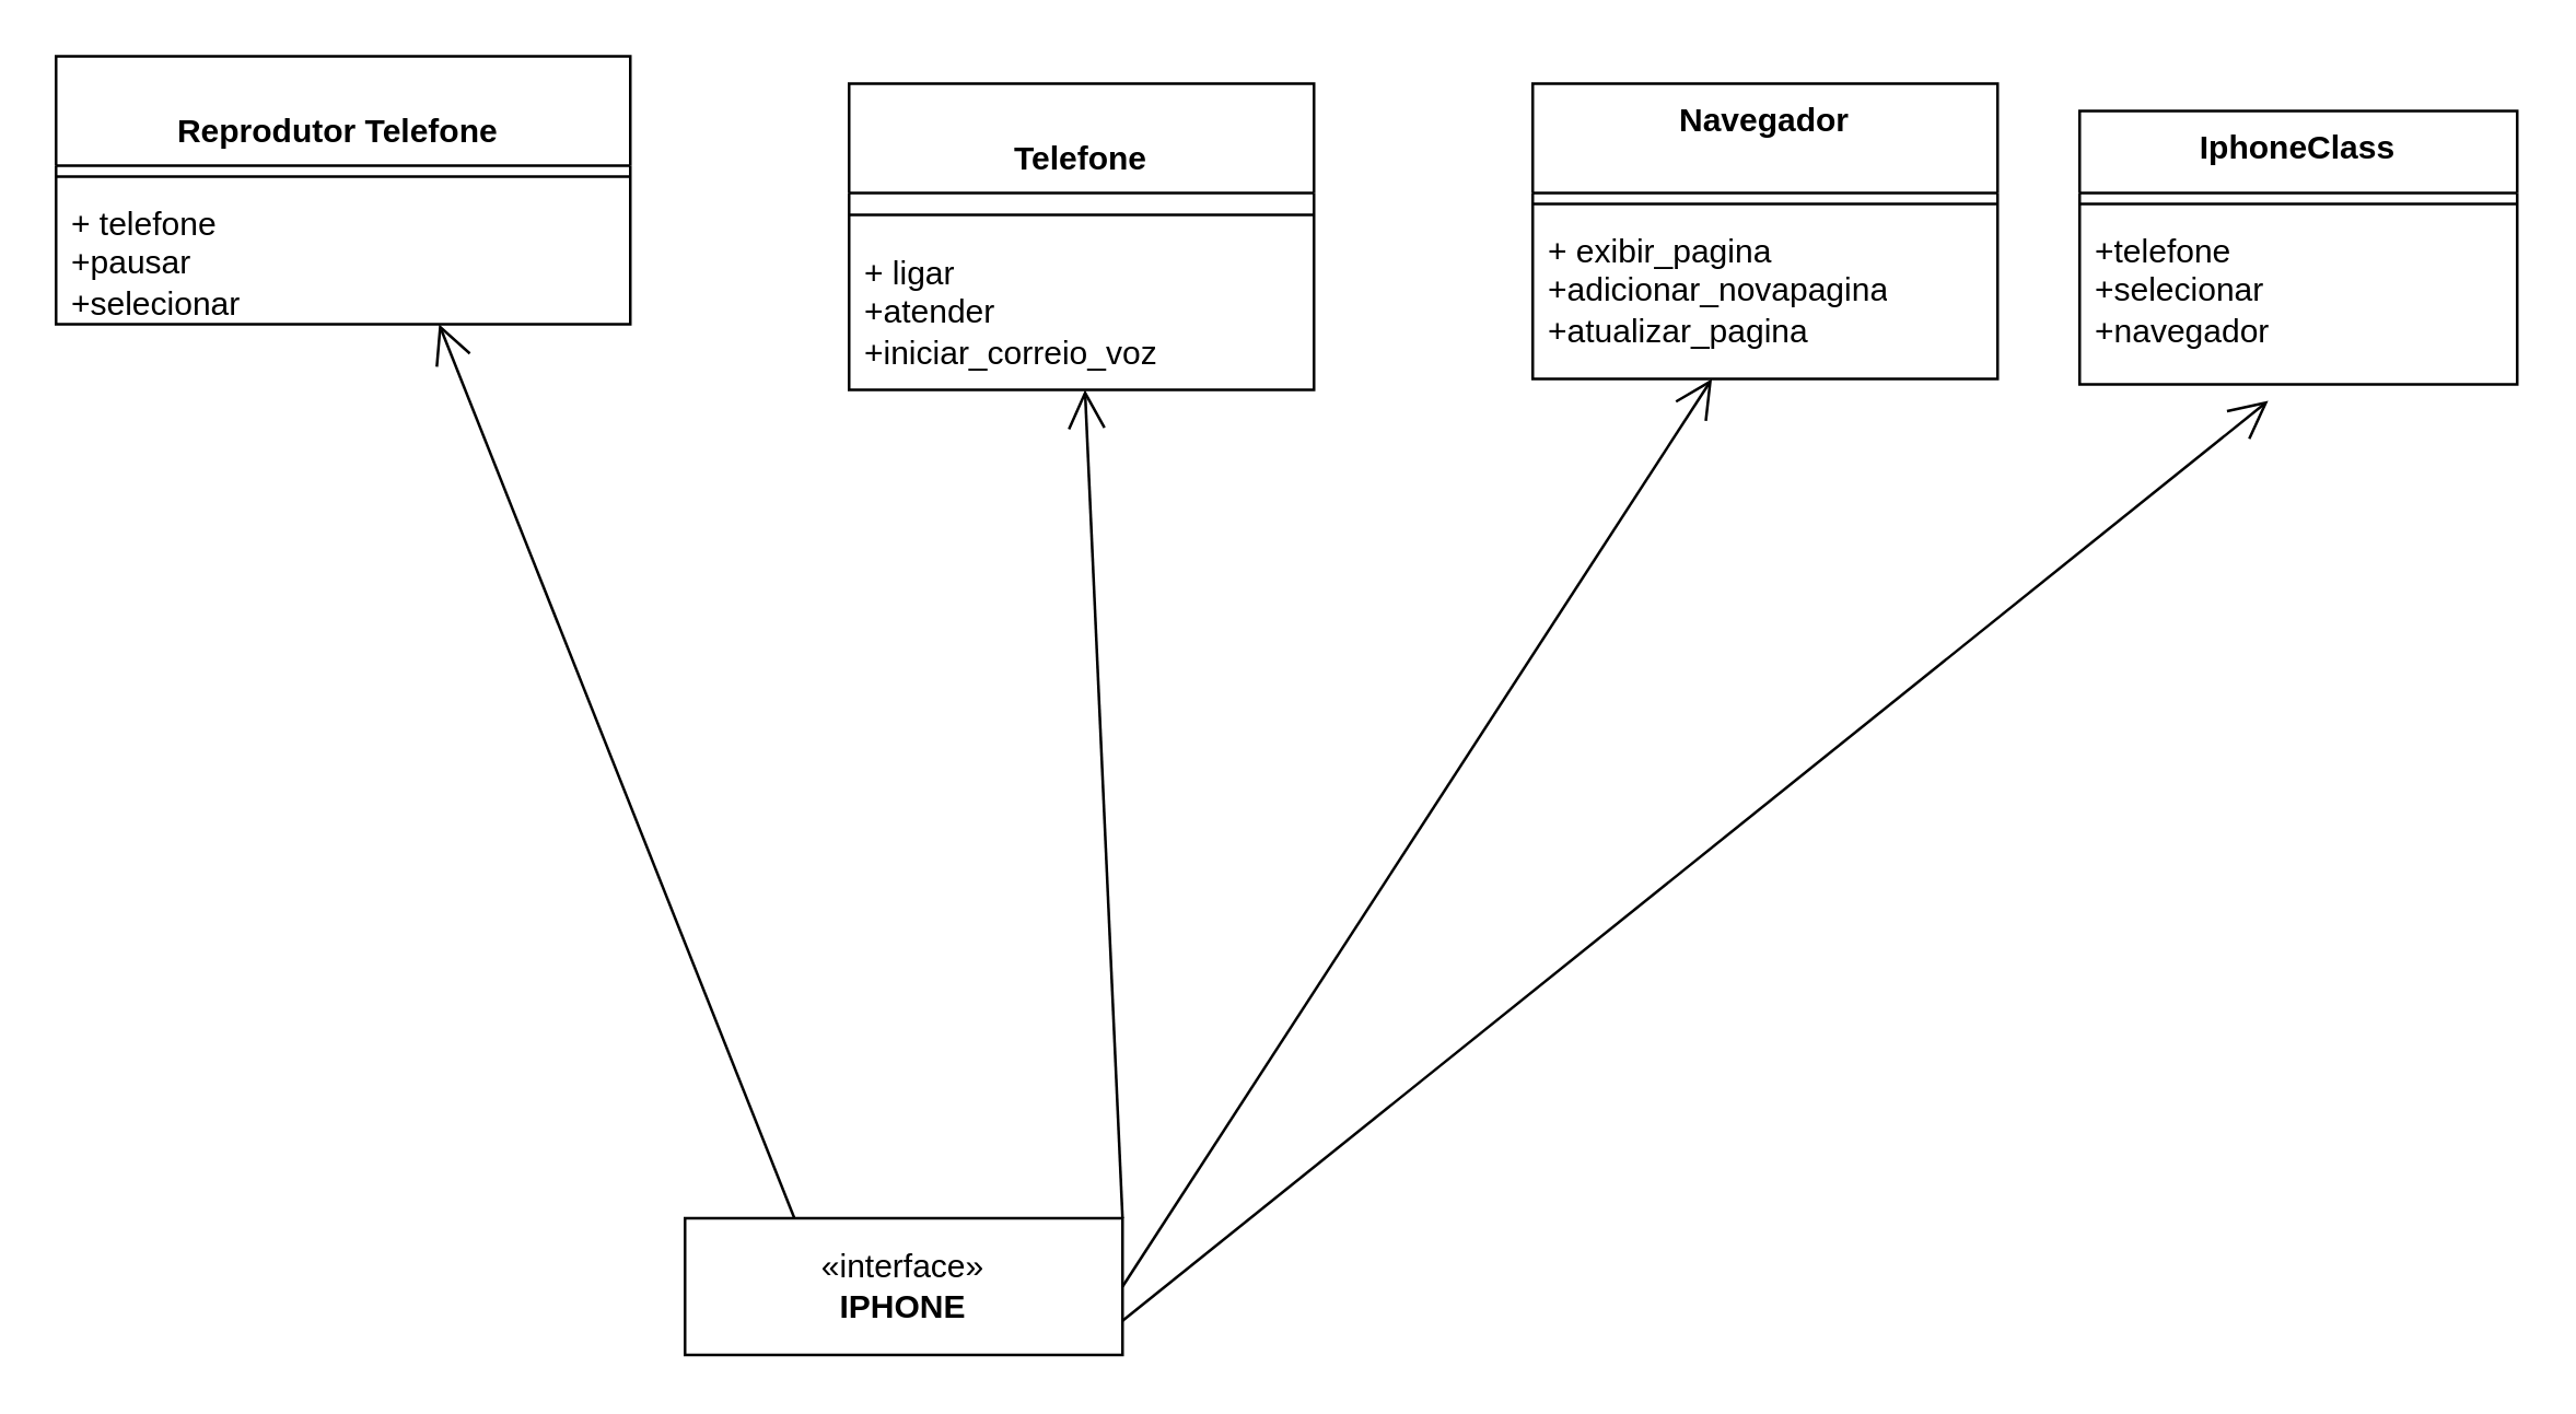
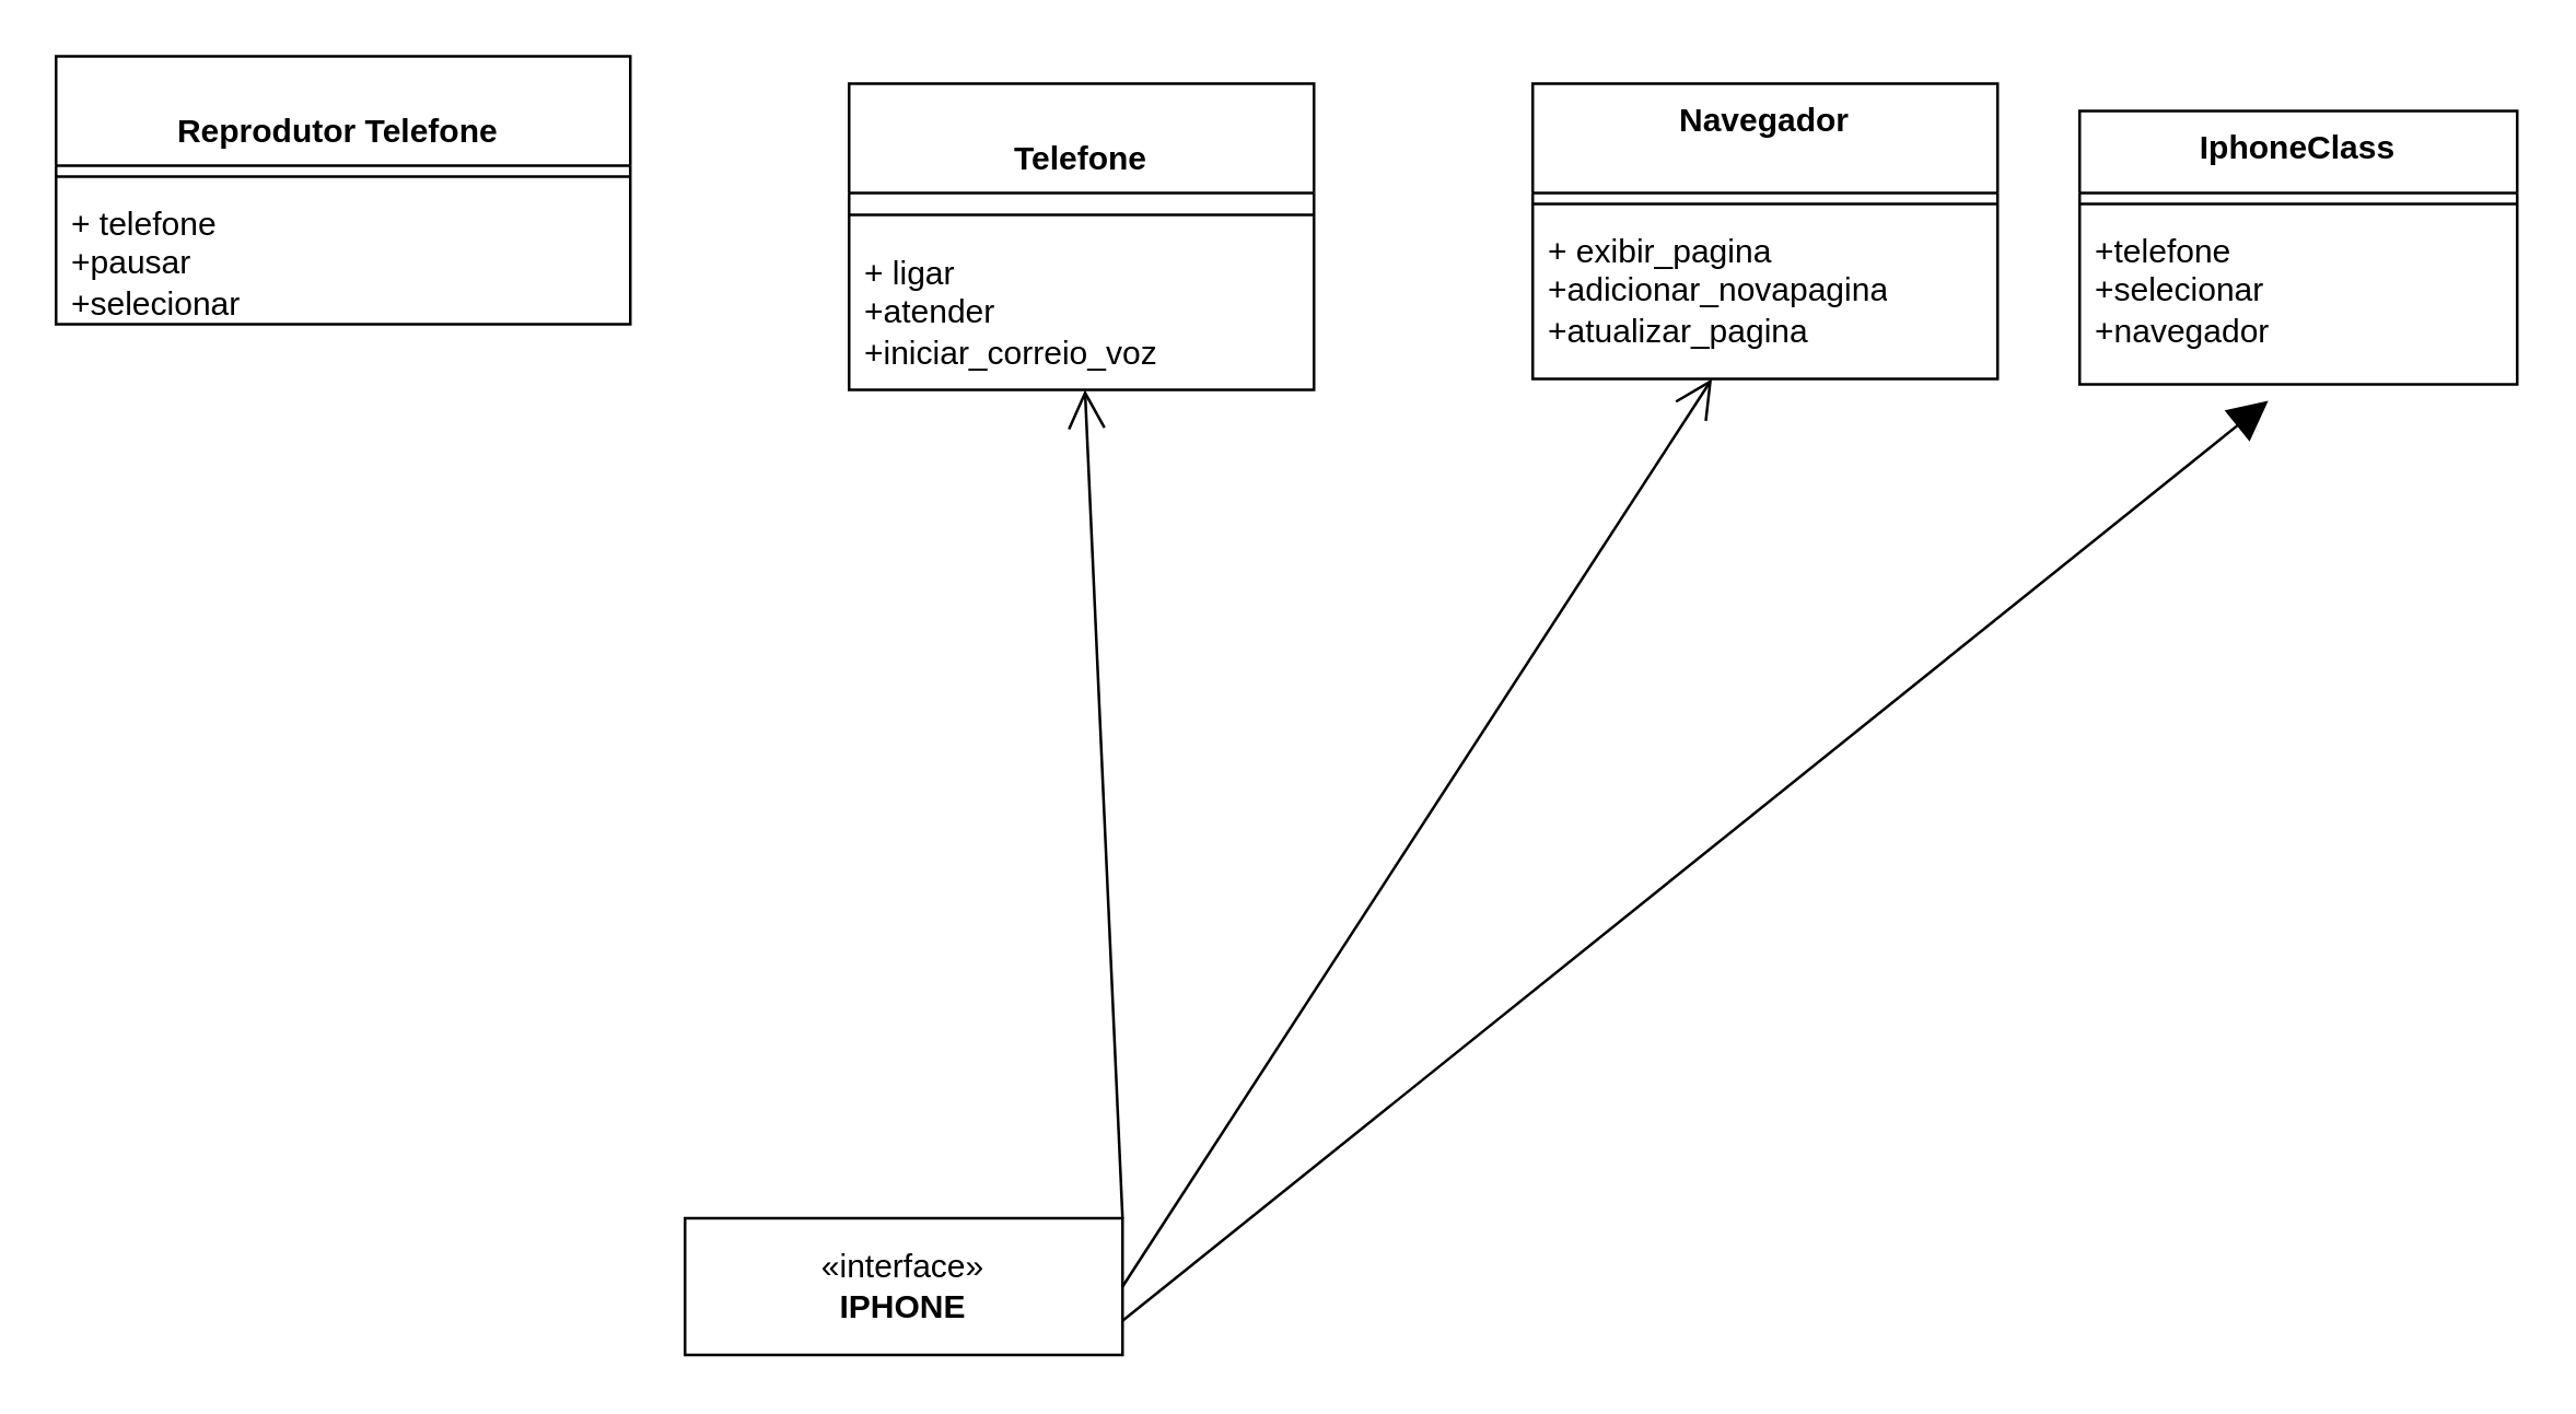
  <mxCell id="0" />
  <mxCell id="1" parent="0" />
  <mxCell id="2" value="«interface»&lt;br&gt;&lt;b&gt;IPHONE&lt;/b&gt;" style="html=1;whiteSpace=wrap;" parent="1" vertex="1"><mxGeometry x="250" y="445" width="160" height="50" as="geometry" /></mxCell>
  <mxCell id="3" value="&lt;br&gt;Reprodutor Telefone&amp;nbsp;" style="swimlane;fontStyle=1;align=center;verticalAlign=top;childLayout=stackLayout;horizontal=1;startSize=40;horizontalStack=0;resizeParent=1;resizeParentMax=0;resizeLast=0;collapsible=1;marginBottom=0;whiteSpace=wrap;html=1;" parent="1" vertex="1"><mxGeometry x="20" y="20" width="210" height="98" as="geometry" /></mxCell>
  <mxCell id="4" value="" style="line;strokeWidth=1;fillColor=none;align=left;verticalAlign=middle;spacingTop=-1;spacingLeft=3;spacingRight=3;rotatable=0;labelPosition=right;points=[];portConstraint=eastwest;strokeColor=inherit;" parent="3" vertex="1"><mxGeometry y="40" width="210" height="8" as="geometry" /></mxCell>
  <mxCell id="5" value="+ telefone&lt;br&gt;+pausar&lt;br&gt;+selecionar" style="text;strokeColor=none;fillColor=none;align=left;verticalAlign=top;spacingLeft=4;spacingRight=4;overflow=hidden;rotatable=0;points=[[0,0.5],[1,0.5]];portConstraint=eastwest;whiteSpace=wrap;html=1;" parent="3" vertex="1"><mxGeometry y="48" width="210" height="50" as="geometry" /></mxCell>
  <mxCell id="6" value="&lt;br&gt;Telefone" style="swimlane;fontStyle=1;align=center;verticalAlign=top;childLayout=stackLayout;horizontal=1;startSize=40;horizontalStack=0;resizeParent=1;resizeParentMax=0;resizeLast=0;collapsible=1;marginBottom=0;whiteSpace=wrap;html=1;" parent="1" vertex="1"><mxGeometry x="310" y="30" width="170" height="112" as="geometry" /></mxCell>
  <mxCell id="7" value="" style="line;strokeWidth=1;fillColor=none;align=left;verticalAlign=middle;spacingTop=-1;spacingLeft=3;spacingRight=3;rotatable=0;labelPosition=right;points=[];portConstraint=eastwest;strokeColor=inherit;" parent="6" vertex="1"><mxGeometry y="40" width="170" height="16" as="geometry" /></mxCell>
  <mxCell id="8" value="+ ligar&lt;br&gt;+atender&lt;br&gt;+iniciar_correio_voz" style="text;strokeColor=none;fillColor=none;align=left;verticalAlign=top;spacingLeft=4;spacingRight=4;overflow=hidden;rotatable=0;points=[[0,0.5],[1,0.5]];portConstraint=eastwest;whiteSpace=wrap;html=1;" parent="6" vertex="1"><mxGeometry y="56" width="170" height="56" as="geometry" /></mxCell>
  <mxCell id="9" value="Navegador" style="swimlane;fontStyle=1;align=center;verticalAlign=top;childLayout=stackLayout;horizontal=1;startSize=40;horizontalStack=0;resizeParent=1;resizeParentMax=0;resizeLast=0;collapsible=1;marginBottom=0;whiteSpace=wrap;html=1;" parent="1" vertex="1"><mxGeometry x="560" y="30" width="170" height="108" as="geometry" /></mxCell>
  <mxCell id="10" value="" style="line;strokeWidth=1;fillColor=none;align=left;verticalAlign=middle;spacingTop=-1;spacingLeft=3;spacingRight=3;rotatable=0;labelPosition=right;points=[];portConstraint=eastwest;strokeColor=inherit;" parent="9" vertex="1"><mxGeometry y="40" width="170" height="8" as="geometry" /></mxCell>
  <mxCell id="11" value="+ exibir_pagina&lt;br&gt;+adicionar_novapagina&lt;br&gt;+atualizar_pagina" style="text;strokeColor=none;fillColor=none;align=left;verticalAlign=top;spacingLeft=4;spacingRight=4;overflow=hidden;rotatable=0;points=[[0,0.5],[1,0.5]];portConstraint=eastwest;whiteSpace=wrap;html=1;" parent="9" vertex="1"><mxGeometry y="48" width="170" height="60" as="geometry" /></mxCell>
  <mxCell id="12" value="" style="endArrow=open;endFill=1;endSize=12;html=1;rounded=0;exitX=1;exitY=0;exitDx=0;exitDy=0;" parent="1" source="2" target="8" edge="1"><mxGeometry width="160" relative="1" as="geometry"><mxPoint x="330" y="160" as="sourcePoint" /><mxPoint x="490" y="160" as="targetPoint" /><Array as="points" /></mxGeometry></mxCell>
  <mxCell id="13" value="" style="endArrow=open;endFill=1;endSize=12;html=1;rounded=0;exitX=1;exitY=0.5;exitDx=0;exitDy=0;" parent="1" source="2" target="11" edge="1"><mxGeometry width="160" relative="1" as="geometry"><mxPoint x="330" y="160" as="sourcePoint" /><mxPoint x="380" y="-20" as="targetPoint" /></mxGeometry></mxCell>
- <mxCell id="14" value="" style="endArrow=open;endFill=1;endSize=12;html=1;rounded=0;exitX=0.25;exitY=0;exitDx=0;exitDy=0;entryX=0.667;entryY=1;entryDx=0;entryDy=0;entryPerimeter=0;" parent="1" source="2" target="5" edge="1"><mxGeometry width="160" relative="1" as="geometry"><mxPoint x="330" y="230" as="sourcePoint" /><mxPoint x="490" y="230" as="targetPoint" /></mxGeometry></mxCell>
  <mxCell id="15" value="IphoneClass" style="swimlane;fontStyle=1;align=center;verticalAlign=top;childLayout=stackLayout;horizontal=1;startSize=30;horizontalStack=0;resizeParent=1;resizeParentMax=0;resizeLast=0;collapsible=1;marginBottom=0;whiteSpace=wrap;html=1;" vertex="1" parent="1"><mxGeometry x="760" y="40" width="160" height="100" as="geometry" /></mxCell>
  <mxCell id="16" value="" style="line;strokeWidth=1;fillColor=none;align=left;verticalAlign=middle;spacingTop=-1;spacingLeft=3;spacingRight=3;rotatable=0;labelPosition=right;points=[];portConstraint=eastwest;strokeColor=inherit;" vertex="1" parent="15"><mxGeometry y="30" width="160" height="8" as="geometry" /></mxCell>
  <mxCell id="17" value="+telefone&lt;br&gt;+selecionar&lt;br&gt;+navegador" style="text;strokeColor=none;fillColor=none;align=left;verticalAlign=top;spacingLeft=4;spacingRight=4;overflow=hidden;rotatable=0;points=[[0,0.5],[1,0.5]];portConstraint=eastwest;whiteSpace=wrap;html=1;" vertex="1" parent="15"><mxGeometry y="38" width="160" height="62" as="geometry" /></mxCell>
- <mxCell id="18" value="" style="endArrow=open;endFill=1;endSize=12;html=1;rounded=0;exitX=1;exitY=0.75;exitDx=0;exitDy=0;entryX=0.431;entryY=1.097;entryDx=0;entryDy=0;entryPerimeter=0;" edge="1" parent="1" source="2" target="17"><mxGeometry width="160" relative="1" as="geometry"><mxPoint x="380" y="260" as="sourcePoint" /><mxPoint x="540" y="260" as="targetPoint" /></mxGeometry></mxCell>
+ <mxCell id="18" value="" style="endArrow=block;endFill=1;endSize=12;html=1;rounded=0;exitX=1;exitY=0.75;exitDx=0;exitDy=0;entryX=0.431;entryY=1.097;entryDx=0;entryDy=0;entryPerimeter=0;" edge="1" parent="1" source="2" target="17"><mxGeometry width="160" relative="1" as="geometry"><mxPoint x="380" y="260" as="sourcePoint" /><mxPoint x="540" y="260" as="targetPoint" /></mxGeometry></mxCell>
